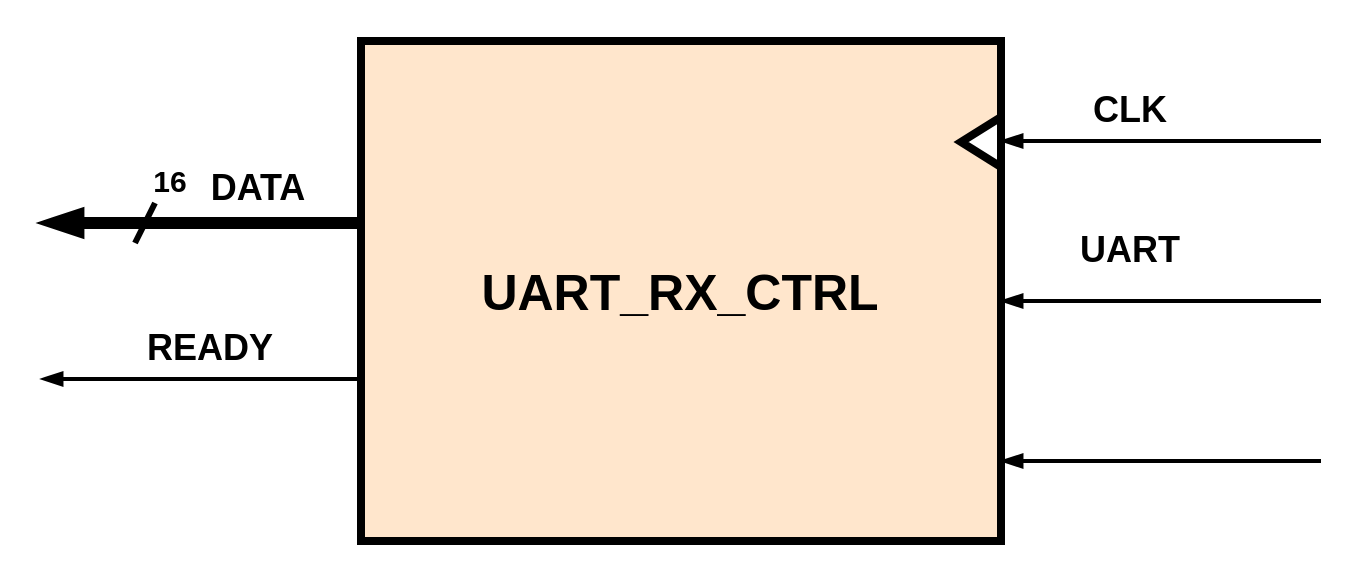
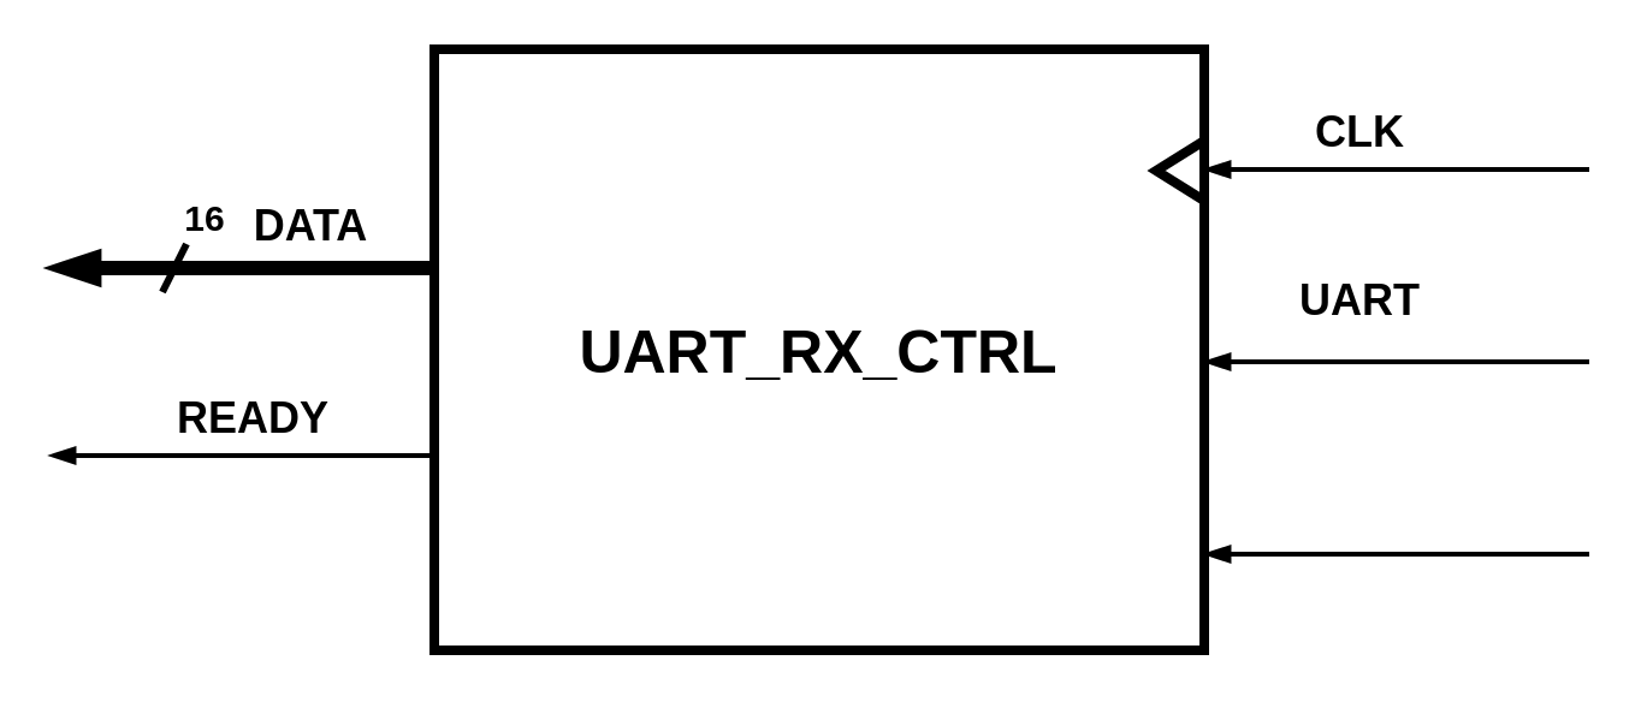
  <mxCell id="0" />
  <mxCell id="1" parent="0" />
- <mxCell id="2" value="&lt;font size=&quot;1&quot; style=&quot;&quot;&gt;&lt;b style=&quot;font-size: 25px;&quot;&gt;UART_RX_CTRL&lt;/b&gt;&lt;/font&gt;" style="rounded=0;whiteSpace=wrap;html=1;strokeWidth=4;fillColor=#ffe6cc;" parent="1" vertex="1"><mxGeometry x="180" y="20" width="320" height="250" as="geometry" /></mxCell>
+ <mxCell id="2" value="&lt;font size=&quot;1&quot; style=&quot;&quot;&gt;&lt;b style=&quot;font-size: 25px;&quot;&gt;UART_RX_CTRL&lt;/b&gt;&lt;/font&gt;" style="rounded=0;whiteSpace=wrap;html=1;strokeWidth=4;" parent="1" vertex="1"><mxGeometry x="180" y="20" width="320" height="250" as="geometry" /></mxCell>
  <mxCell id="3" value="" style="endArrow=none;html=1;strokeWidth=2;endFill=0;rounded=0;startArrow=blockThin;startFill=1;" parent="1" edge="1"><mxGeometry width="50" height="50" relative="1" as="geometry"><mxPoint x="500" y="150" as="sourcePoint" /><mxPoint x="660" y="150" as="targetPoint" /></mxGeometry></mxCell>
  <mxCell id="4" value="" style="endArrow=none;html=1;strokeWidth=2;endFill=0;rounded=0;startArrow=blockThin;startFill=1;" parent="1" edge="1"><mxGeometry width="50" height="50" relative="1" as="geometry"><mxPoint x="500" y="70" as="sourcePoint" /><mxPoint x="660" y="70" as="targetPoint" /></mxGeometry></mxCell>
  <mxCell id="5" value="&lt;font size=&quot;1&quot; style=&quot;&quot;&gt;&lt;b style=&quot;font-size: 18px;&quot;&gt;CLK&lt;/b&gt;&lt;/font&gt;" style="text;html=1;strokeColor=none;fillColor=none;align=center;verticalAlign=middle;whiteSpace=wrap;rounded=0;fontSize=16;" parent="1" vertex="1"><mxGeometry x="530" y="40" width="70" height="30" as="geometry" /></mxCell>
  <mxCell id="6" value="&lt;font size=&quot;1&quot; style=&quot;&quot;&gt;&lt;b style=&quot;font-size: 18px;&quot;&gt;UART&lt;/b&gt;&lt;/font&gt;" style="text;html=1;strokeColor=none;fillColor=none;align=center;verticalAlign=middle;whiteSpace=wrap;rounded=0;fontSize=16;" parent="1" vertex="1"><mxGeometry x="530" y="110" width="70" height="30" as="geometry" /></mxCell>
  <mxCell id="7" value="" style="triangle;whiteSpace=wrap;html=1;strokeWidth=4;direction=west;" parent="1" vertex="1"><mxGeometry x="480" y="58" width="20" height="25" as="geometry" /></mxCell>
  <mxCell id="8" value="" style="endArrow=none;html=1;strokeWidth=6;endFill=0;rounded=0;startArrow=blockThin;startFill=1;" parent="1" edge="1"><mxGeometry width="50" height="50" relative="1" as="geometry"><mxPoint x="20" y="111" as="sourcePoint" /><mxPoint x="180" y="111" as="targetPoint" /></mxGeometry></mxCell>
  <mxCell id="9" value="&lt;font size=&quot;1&quot; style=&quot;&quot;&gt;&lt;b style=&quot;font-size: 18px;&quot;&gt;DATA&lt;/b&gt;&lt;/font&gt;" style="text;html=1;strokeColor=none;fillColor=none;align=center;verticalAlign=middle;whiteSpace=wrap;rounded=0;fontSize=16;" parent="1" vertex="1"><mxGeometry x="94" y="79" width="70" height="30" as="geometry" /></mxCell>
  <mxCell id="10" value="&lt;b style=&quot;&quot;&gt;&lt;sub style=&quot;&quot;&gt;&lt;font style=&quot;font-size: 15px;&quot;&gt;16&lt;/font&gt;&lt;/sub&gt;&lt;/b&gt;" style="text;html=1;strokeColor=none;fillColor=none;align=center;verticalAlign=middle;whiteSpace=wrap;rounded=0;fontSize=16;" parent="1" vertex="1"><mxGeometry x="75" y="77" width="20" height="22" as="geometry" /></mxCell>
  <mxCell id="11" value="" style="endArrow=none;html=1;rounded=0;strokeWidth=3;" parent="1" edge="1"><mxGeometry width="50" height="50" relative="1" as="geometry"><mxPoint x="67" y="121" as="sourcePoint" /><mxPoint x="77" y="101" as="targetPoint" /></mxGeometry></mxCell>
  <mxCell id="12" value="" style="endArrow=none;html=1;strokeWidth=2;endFill=0;rounded=0;startArrow=blockThin;startFill=1;" parent="1" edge="1"><mxGeometry width="50" height="50" relative="1" as="geometry"><mxPoint x="20" y="189" as="sourcePoint" /><mxPoint x="180" y="189" as="targetPoint" /></mxGeometry></mxCell>
  <mxCell id="13" value="&lt;font size=&quot;1&quot; style=&quot;&quot;&gt;&lt;b style=&quot;font-size: 18px;&quot;&gt;READY&lt;/b&gt;&lt;/font&gt;" style="text;html=1;strokeColor=none;fillColor=none;align=center;verticalAlign=middle;whiteSpace=wrap;rounded=0;fontSize=16;" parent="1" vertex="1"><mxGeometry x="70" y="159" width="70" height="30" as="geometry" /></mxCell>
  <mxCell id="14" value="" style="endArrow=none;html=1;strokeWidth=2;endFill=0;rounded=0;startArrow=blockThin;startFill=1;" parent="1" edge="1"><mxGeometry width="50" height="50" relative="1" as="geometry"><mxPoint x="500" y="230" as="sourcePoint" /><mxPoint x="660" y="230" as="targetPoint" /></mxGeometry></mxCell>
